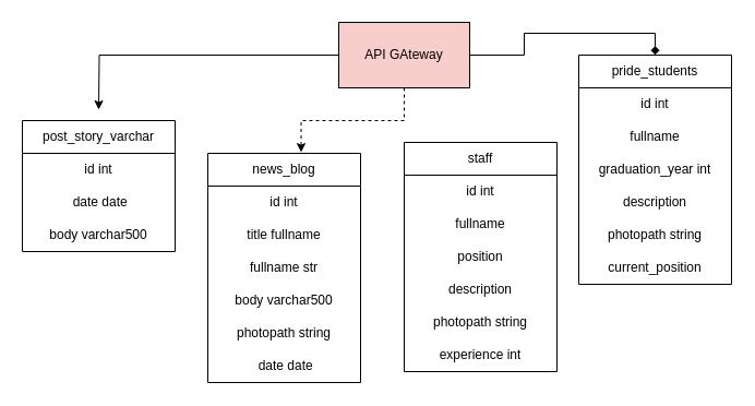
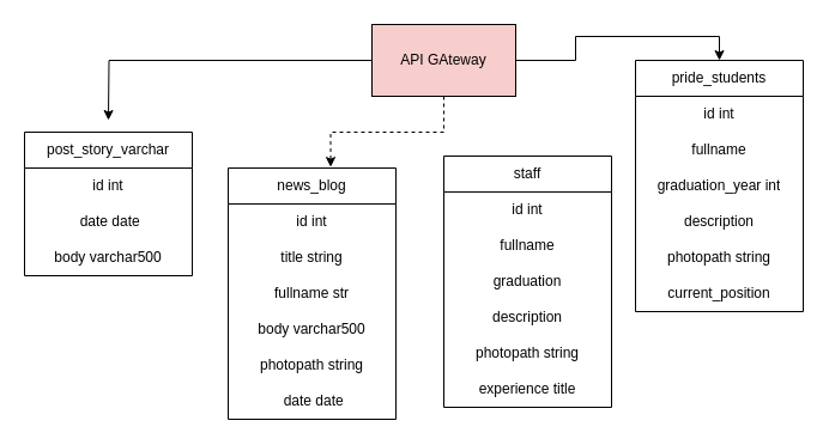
  <mxCell id="0" />
  <mxCell id="1" parent="0" />
  <mxCell id="2" style="edgeStyle=orthogonalEdgeStyle;rounded=0;orthogonalLoop=1;jettySize=auto;html=1;" edge="1" parent="1" source="4"><mxGeometry relative="1" as="geometry"><mxPoint x="90" y="100" as="targetPoint" /></mxGeometry></mxCell>
- <mxCell id="3" style="edgeStyle=orthogonalEdgeStyle;rounded=0;orthogonalLoop=1;jettySize=auto;html=1;entryX=0.5;entryY=0;entryDx=0;entryDy=0;endArrow=diamond;" edge="1" parent="1" source="4" target="24"><mxGeometry relative="1" as="geometry" /></mxCell>
+ <mxCell id="3" style="edgeStyle=orthogonalEdgeStyle;rounded=0;orthogonalLoop=1;jettySize=auto;html=1;entryX=0.5;entryY=0;entryDx=0;entryDy=0;" edge="1" parent="1" source="4" target="24"><mxGeometry relative="1" as="geometry" /></mxCell>
  <mxCell id="4" value="API GAteway" style="rounded=0;whiteSpace=wrap;html=1;fillColor=#f8cecc;" vertex="1" parent="1"><mxGeometry x="310" y="20" width="120" height="60" as="geometry" /></mxCell>
  <mxCell id="5" value="post_story_varchar" style="swimlane;fontStyle=0;childLayout=stackLayout;horizontal=1;startSize=30;horizontalStack=0;resizeParent=1;resizeParentMax=0;resizeLast=0;collapsible=1;marginBottom=0;whiteSpace=wrap;html=1;" vertex="1" parent="1"><mxGeometry x="20" y="110" width="140" height="120" as="geometry" /></mxCell>
  <mxCell id="6" value="id int" style="text;strokeColor=none;fillColor=none;align=center;verticalAlign=middle;spacingLeft=4;spacingRight=4;overflow=hidden;points=[[0,0.5],[1,0.5]];portConstraint=eastwest;rotatable=0;whiteSpace=wrap;html=1;" vertex="1" parent="5"><mxGeometry y="30" width="140" height="30" as="geometry" /></mxCell>
  <mxCell id="7" value="&amp;nbsp;date date" style="text;strokeColor=none;fillColor=none;align=center;verticalAlign=middle;spacingLeft=4;spacingRight=4;overflow=hidden;points=[[0,0.5],[1,0.5]];portConstraint=eastwest;rotatable=0;whiteSpace=wrap;html=1;" vertex="1" parent="5"><mxGeometry y="60" width="140" height="30" as="geometry" /></mxCell>
  <mxCell id="8" value="body varchar500" style="text;strokeColor=none;fillColor=none;align=center;verticalAlign=middle;spacingLeft=4;spacingRight=4;overflow=hidden;points=[[0,0.5],[1,0.5]];portConstraint=eastwest;rotatable=0;whiteSpace=wrap;html=1;" vertex="1" parent="5"><mxGeometry y="90" width="140" height="30" as="geometry" /></mxCell>
  <mxCell id="9" value="news_blog" style="swimlane;fontStyle=0;childLayout=stackLayout;horizontal=1;startSize=30;horizontalStack=0;resizeParent=1;resizeParentMax=0;resizeLast=0;collapsible=1;marginBottom=0;whiteSpace=wrap;html=1;" vertex="1" parent="1"><mxGeometry x="190" y="140" width="140" height="210" as="geometry" /></mxCell>
  <mxCell id="10" value="id int" style="text;strokeColor=none;fillColor=none;align=center;verticalAlign=middle;spacingLeft=4;spacingRight=4;overflow=hidden;points=[[0,0.5],[1,0.5]];portConstraint=eastwest;rotatable=0;whiteSpace=wrap;html=1;" vertex="1" parent="9"><mxGeometry y="30" width="140" height="30" as="geometry" /></mxCell>
- <mxCell id="11" value="title fullname" style="text;strokeColor=none;fillColor=none;align=center;verticalAlign=middle;spacingLeft=4;spacingRight=4;overflow=hidden;points=[[0,0.5],[1,0.5]];portConstraint=eastwest;rotatable=0;whiteSpace=wrap;html=1;" vertex="1" parent="9"><mxGeometry y="60" width="140" height="30" as="geometry" /></mxCell>
+ <mxCell id="11" value="title string" style="text;strokeColor=none;fillColor=none;align=center;verticalAlign=middle;spacingLeft=4;spacingRight=4;overflow=hidden;points=[[0,0.5],[1,0.5]];portConstraint=eastwest;rotatable=0;whiteSpace=wrap;html=1;" vertex="1" parent="9"><mxGeometry y="60" width="140" height="30" as="geometry" /></mxCell>
  <mxCell id="12" value="fullname str" style="text;strokeColor=none;fillColor=none;align=center;verticalAlign=middle;spacingLeft=4;spacingRight=4;overflow=hidden;points=[[0,0.5],[1,0.5]];portConstraint=eastwest;rotatable=0;whiteSpace=wrap;html=1;" vertex="1" parent="9"><mxGeometry y="90" width="140" height="30" as="geometry" /></mxCell>
  <mxCell id="13" value="body varchar500" style="text;strokeColor=none;fillColor=none;align=center;verticalAlign=middle;spacingLeft=4;spacingRight=4;overflow=hidden;points=[[0,0.5],[1,0.5]];portConstraint=eastwest;rotatable=0;whiteSpace=wrap;html=1;" vertex="1" parent="9"><mxGeometry y="120" width="140" height="30" as="geometry" /></mxCell>
  <mxCell id="14" value="photopath string" style="text;strokeColor=none;fillColor=none;align=center;verticalAlign=middle;spacingLeft=4;spacingRight=4;overflow=hidden;points=[[0,0.5],[1,0.5]];portConstraint=eastwest;rotatable=0;whiteSpace=wrap;html=1;" vertex="1" parent="9"><mxGeometry y="150" width="140" height="30" as="geometry" /></mxCell>
  <mxCell id="15" value="&amp;nbsp;date date" style="text;strokeColor=none;fillColor=none;align=center;verticalAlign=middle;spacingLeft=4;spacingRight=4;overflow=hidden;points=[[0,0.5],[1,0.5]];portConstraint=eastwest;rotatable=0;whiteSpace=wrap;html=1;" vertex="1" parent="9"><mxGeometry y="180" width="140" height="30" as="geometry" /></mxCell>
  <mxCell id="16" style="edgeStyle=orthogonalEdgeStyle;rounded=0;orthogonalLoop=1;jettySize=auto;html=1;entryX=0.611;entryY=-0.004;entryDx=0;entryDy=0;entryPerimeter=0;dashed=1;" edge="1" parent="1" source="4" target="9"><mxGeometry relative="1" as="geometry" /></mxCell>
  <mxCell id="17" value="staff" style="swimlane;fontStyle=0;childLayout=stackLayout;horizontal=1;startSize=30;horizontalStack=0;resizeParent=1;resizeParentMax=0;resizeLast=0;collapsible=1;marginBottom=0;whiteSpace=wrap;html=1;" vertex="1" parent="1"><mxGeometry x="370" y="130" width="140" height="210" as="geometry" /></mxCell>
  <mxCell id="18" value="id int" style="text;strokeColor=none;fillColor=none;align=center;verticalAlign=middle;spacingLeft=4;spacingRight=4;overflow=hidden;points=[[0,0.5],[1,0.5]];portConstraint=eastwest;rotatable=0;whiteSpace=wrap;html=1;" vertex="1" parent="17"><mxGeometry y="30" width="140" height="30" as="geometry" /></mxCell>
  <mxCell id="19" value="fullname" style="text;strokeColor=none;fillColor=none;align=center;verticalAlign=middle;spacingLeft=4;spacingRight=4;overflow=hidden;points=[[0,0.5],[1,0.5]];portConstraint=eastwest;rotatable=0;whiteSpace=wrap;html=1;" vertex="1" parent="17"><mxGeometry y="60" width="140" height="30" as="geometry" /></mxCell>
- <mxCell id="20" value="position" style="text;strokeColor=none;fillColor=none;align=center;verticalAlign=middle;spacingLeft=4;spacingRight=4;overflow=hidden;points=[[0,0.5],[1,0.5]];portConstraint=eastwest;rotatable=0;whiteSpace=wrap;html=1;" vertex="1" parent="17"><mxGeometry y="90" width="140" height="30" as="geometry" /></mxCell>
+ <mxCell id="20" value="graduation" style="text;strokeColor=none;fillColor=none;align=center;verticalAlign=middle;spacingLeft=4;spacingRight=4;overflow=hidden;points=[[0,0.5],[1,0.5]];portConstraint=eastwest;rotatable=0;whiteSpace=wrap;html=1;" vertex="1" parent="17"><mxGeometry y="90" width="140" height="30" as="geometry" /></mxCell>
  <mxCell id="21" value="description" style="text;strokeColor=none;fillColor=none;align=center;verticalAlign=middle;spacingLeft=4;spacingRight=4;overflow=hidden;points=[[0,0.5],[1,0.5]];portConstraint=eastwest;rotatable=0;whiteSpace=wrap;html=1;" vertex="1" parent="17"><mxGeometry y="120" width="140" height="30" as="geometry" /></mxCell>
  <mxCell id="22" value="photopath string" style="text;strokeColor=none;fillColor=none;align=center;verticalAlign=middle;spacingLeft=4;spacingRight=4;overflow=hidden;points=[[0,0.5],[1,0.5]];portConstraint=eastwest;rotatable=0;whiteSpace=wrap;html=1;" vertex="1" parent="17"><mxGeometry y="150" width="140" height="30" as="geometry" /></mxCell>
- <mxCell id="23" value="experience int" style="text;strokeColor=none;fillColor=none;align=center;verticalAlign=middle;spacingLeft=4;spacingRight=4;overflow=hidden;points=[[0,0.5],[1,0.5]];portConstraint=eastwest;rotatable=0;whiteSpace=wrap;html=1;" vertex="1" parent="17"><mxGeometry y="180" width="140" height="30" as="geometry" /></mxCell>
+ <mxCell id="23" value="experience title" style="text;strokeColor=none;fillColor=none;align=center;verticalAlign=middle;spacingLeft=4;spacingRight=4;overflow=hidden;points=[[0,0.5],[1,0.5]];portConstraint=eastwest;rotatable=0;whiteSpace=wrap;html=1;" vertex="1" parent="17"><mxGeometry y="180" width="140" height="30" as="geometry" /></mxCell>
  <mxCell id="24" value="pride_students" style="swimlane;fontStyle=0;childLayout=stackLayout;horizontal=1;startSize=30;horizontalStack=0;resizeParent=1;resizeParentMax=0;resizeLast=0;collapsible=1;marginBottom=0;whiteSpace=wrap;html=1;" vertex="1" parent="1"><mxGeometry x="530" y="50" width="140" height="210" as="geometry" /></mxCell>
  <mxCell id="25" value="id int" style="text;strokeColor=none;fillColor=none;align=center;verticalAlign=middle;spacingLeft=4;spacingRight=4;overflow=hidden;points=[[0,0.5],[1,0.5]];portConstraint=eastwest;rotatable=0;whiteSpace=wrap;html=1;" vertex="1" parent="24"><mxGeometry y="30" width="140" height="30" as="geometry" /></mxCell>
  <mxCell id="26" value="fullname" style="text;strokeColor=none;fillColor=none;align=center;verticalAlign=middle;spacingLeft=4;spacingRight=4;overflow=hidden;points=[[0,0.5],[1,0.5]];portConstraint=eastwest;rotatable=0;whiteSpace=wrap;html=1;" vertex="1" parent="24"><mxGeometry y="60" width="140" height="30" as="geometry" /></mxCell>
  <mxCell id="27" value="graduation_year int" style="text;strokeColor=none;fillColor=none;align=center;verticalAlign=middle;spacingLeft=4;spacingRight=4;overflow=hidden;points=[[0,0.5],[1,0.5]];portConstraint=eastwest;rotatable=0;whiteSpace=wrap;html=1;" vertex="1" parent="24"><mxGeometry y="90" width="140" height="30" as="geometry" /></mxCell>
  <mxCell id="28" value="description" style="text;strokeColor=none;fillColor=none;align=center;verticalAlign=middle;spacingLeft=4;spacingRight=4;overflow=hidden;points=[[0,0.5],[1,0.5]];portConstraint=eastwest;rotatable=0;whiteSpace=wrap;html=1;" vertex="1" parent="24"><mxGeometry y="120" width="140" height="30" as="geometry" /></mxCell>
  <mxCell id="29" value="photopath string" style="text;strokeColor=none;fillColor=none;align=center;verticalAlign=middle;spacingLeft=4;spacingRight=4;overflow=hidden;points=[[0,0.5],[1,0.5]];portConstraint=eastwest;rotatable=0;whiteSpace=wrap;html=1;" vertex="1" parent="24"><mxGeometry y="150" width="140" height="30" as="geometry" /></mxCell>
  <mxCell id="30" value="current_position" style="text;strokeColor=none;fillColor=none;align=center;verticalAlign=middle;spacingLeft=4;spacingRight=4;overflow=hidden;points=[[0,0.5],[1,0.5]];portConstraint=eastwest;rotatable=0;whiteSpace=wrap;html=1;" vertex="1" parent="24"><mxGeometry y="180" width="140" height="30" as="geometry" /></mxCell>
